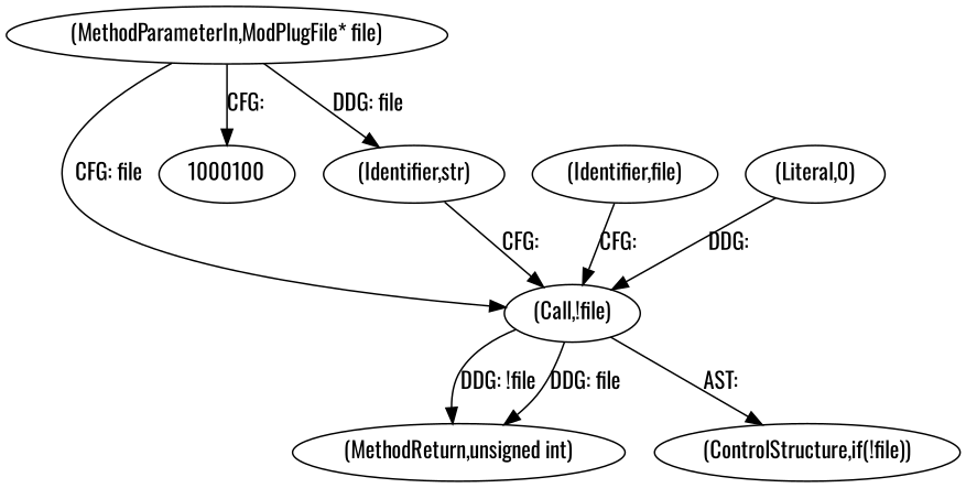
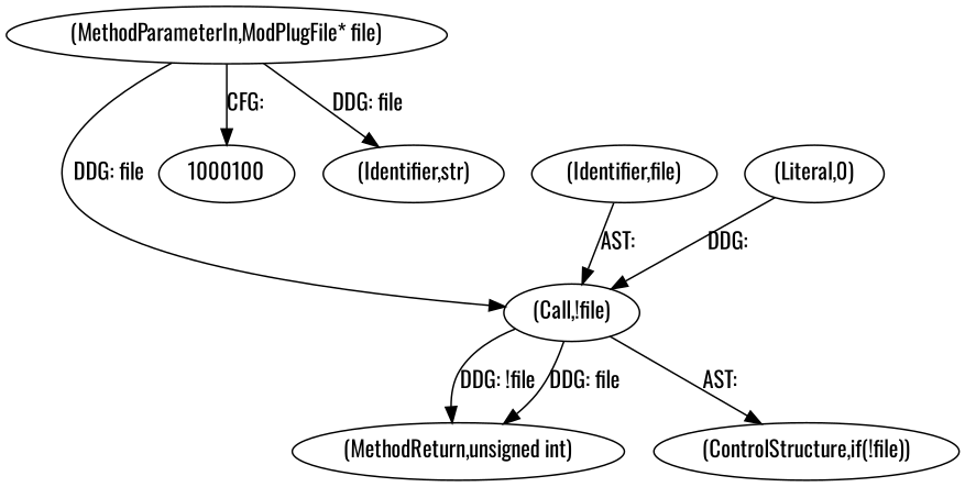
  digraph {
    fontname=Oswald
    node [fontname=Oswald]
    edge [fontname=Oswald]
    n1 [label="(MethodParameterIn,ModPlugFile* file)"]
    n2 [label="(Call,!file)"]
    1000100
    n4 [label="(Identifier,str)"]
    n5 [label="(MethodReturn,unsigned int)"]
    n6 [label="(ControlStructure,if(!file))"]
    n7 [label="(Identifier,file)"]
    n8 [label="(Literal,0)"]
-   n1 -> n2 [label="CFG: file"]
+   n1 -> n2 [label="DDG: file"]
    n1 -> 1000100 [label="CFG: "]
    n1 -> n4 [label="DDG: file"]
    n2 -> n5 [label="DDG: !file"]
    n2 -> n5 [label="DDG: file"]
    n2 -> n6 [label="AST: "]
-   n4 -> n2 [label="CFG: "]
-   n7 -> n2 [label="CFG: "]
+   n7 -> n2 [label="AST: "]
    n8 -> n2 [label="DDG: "]
  }
